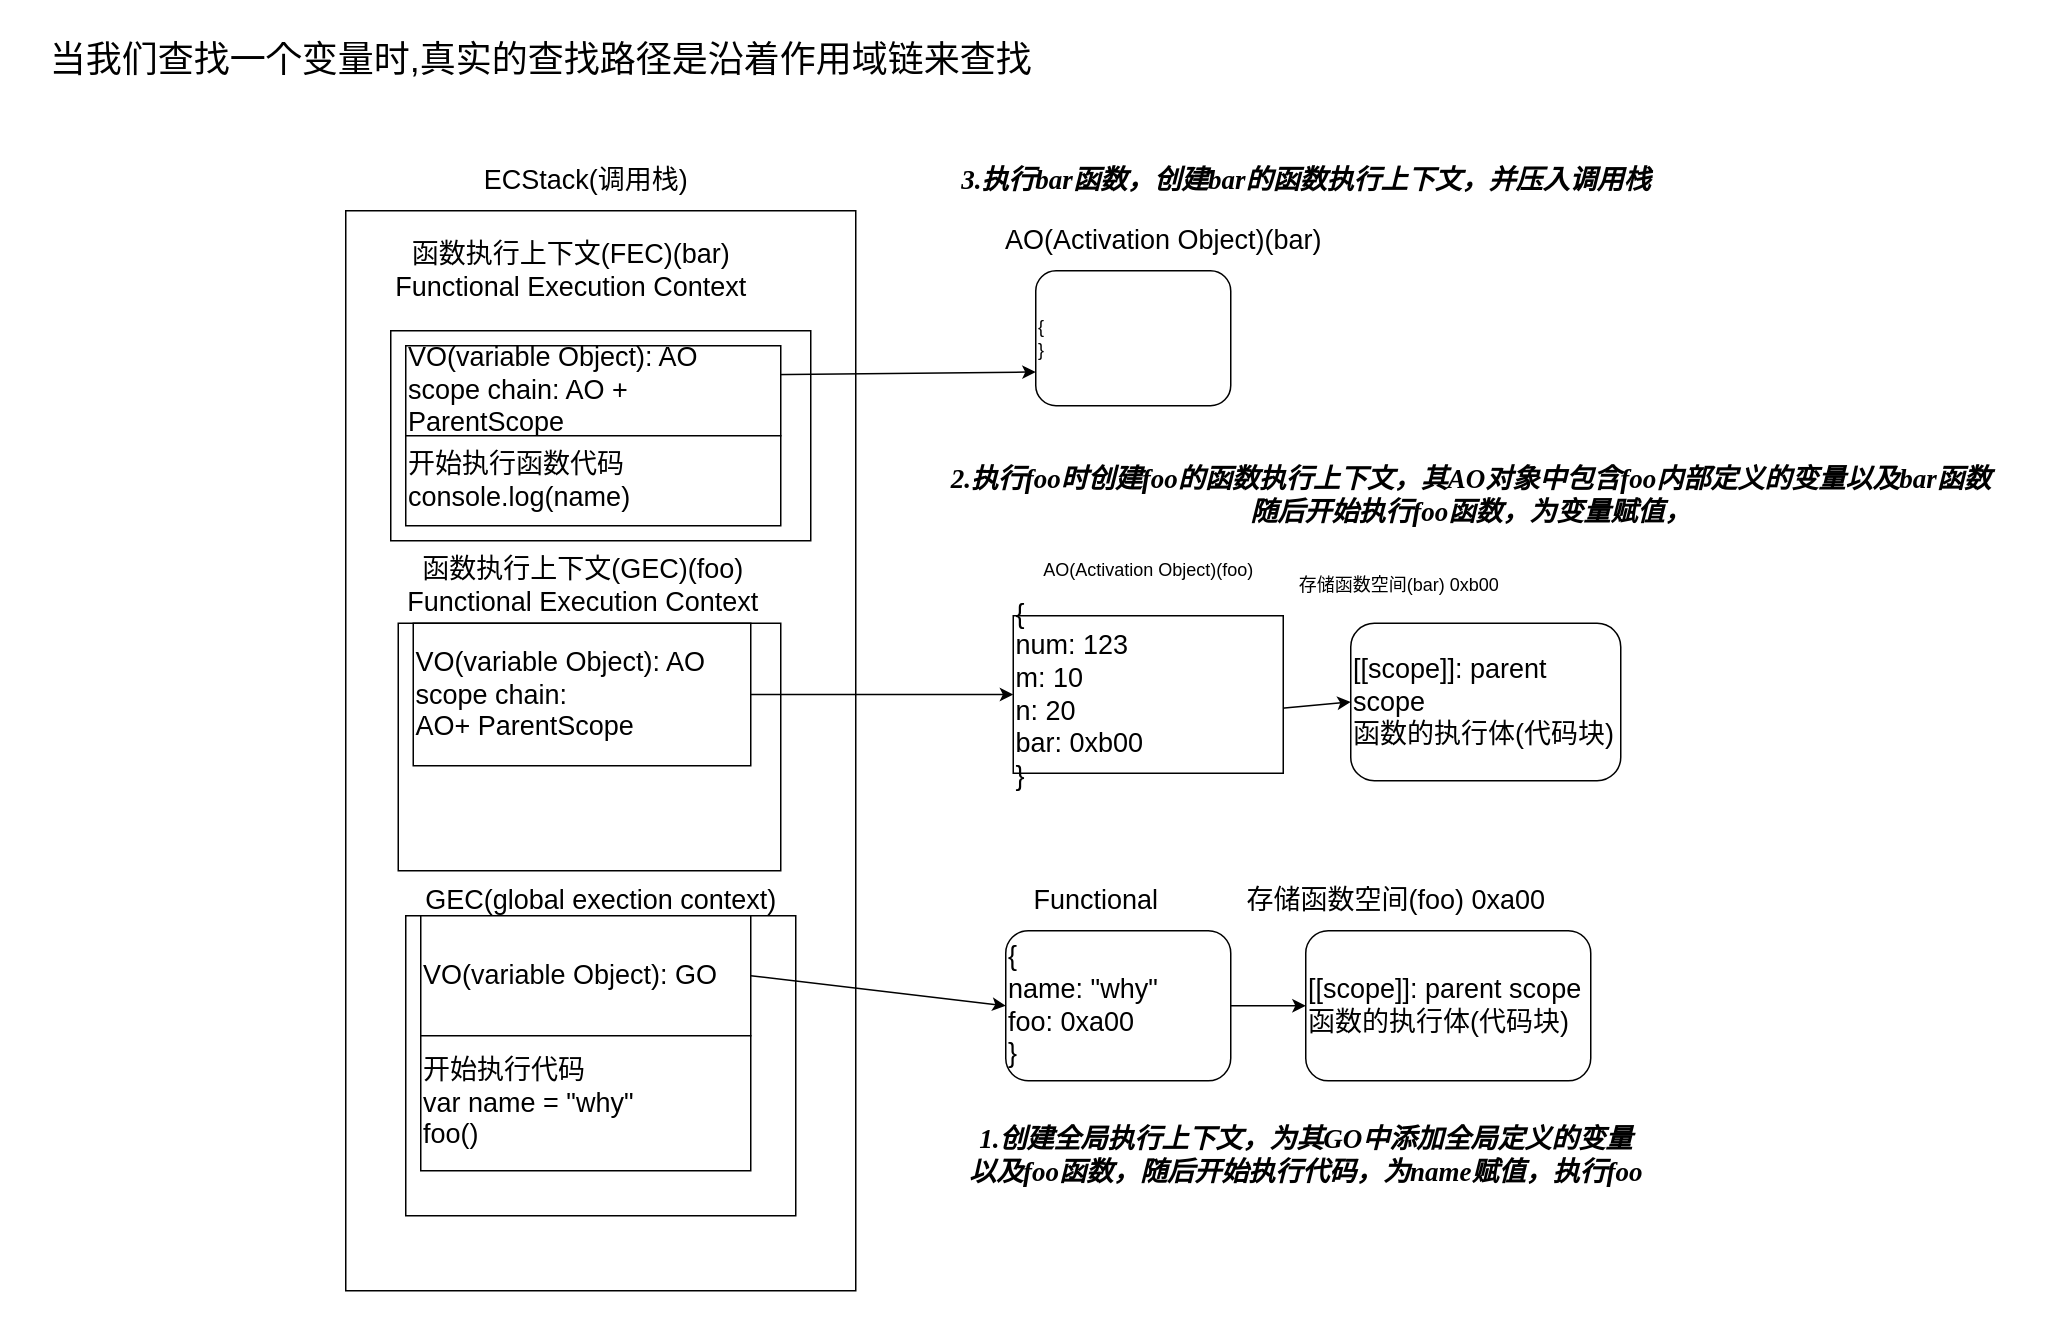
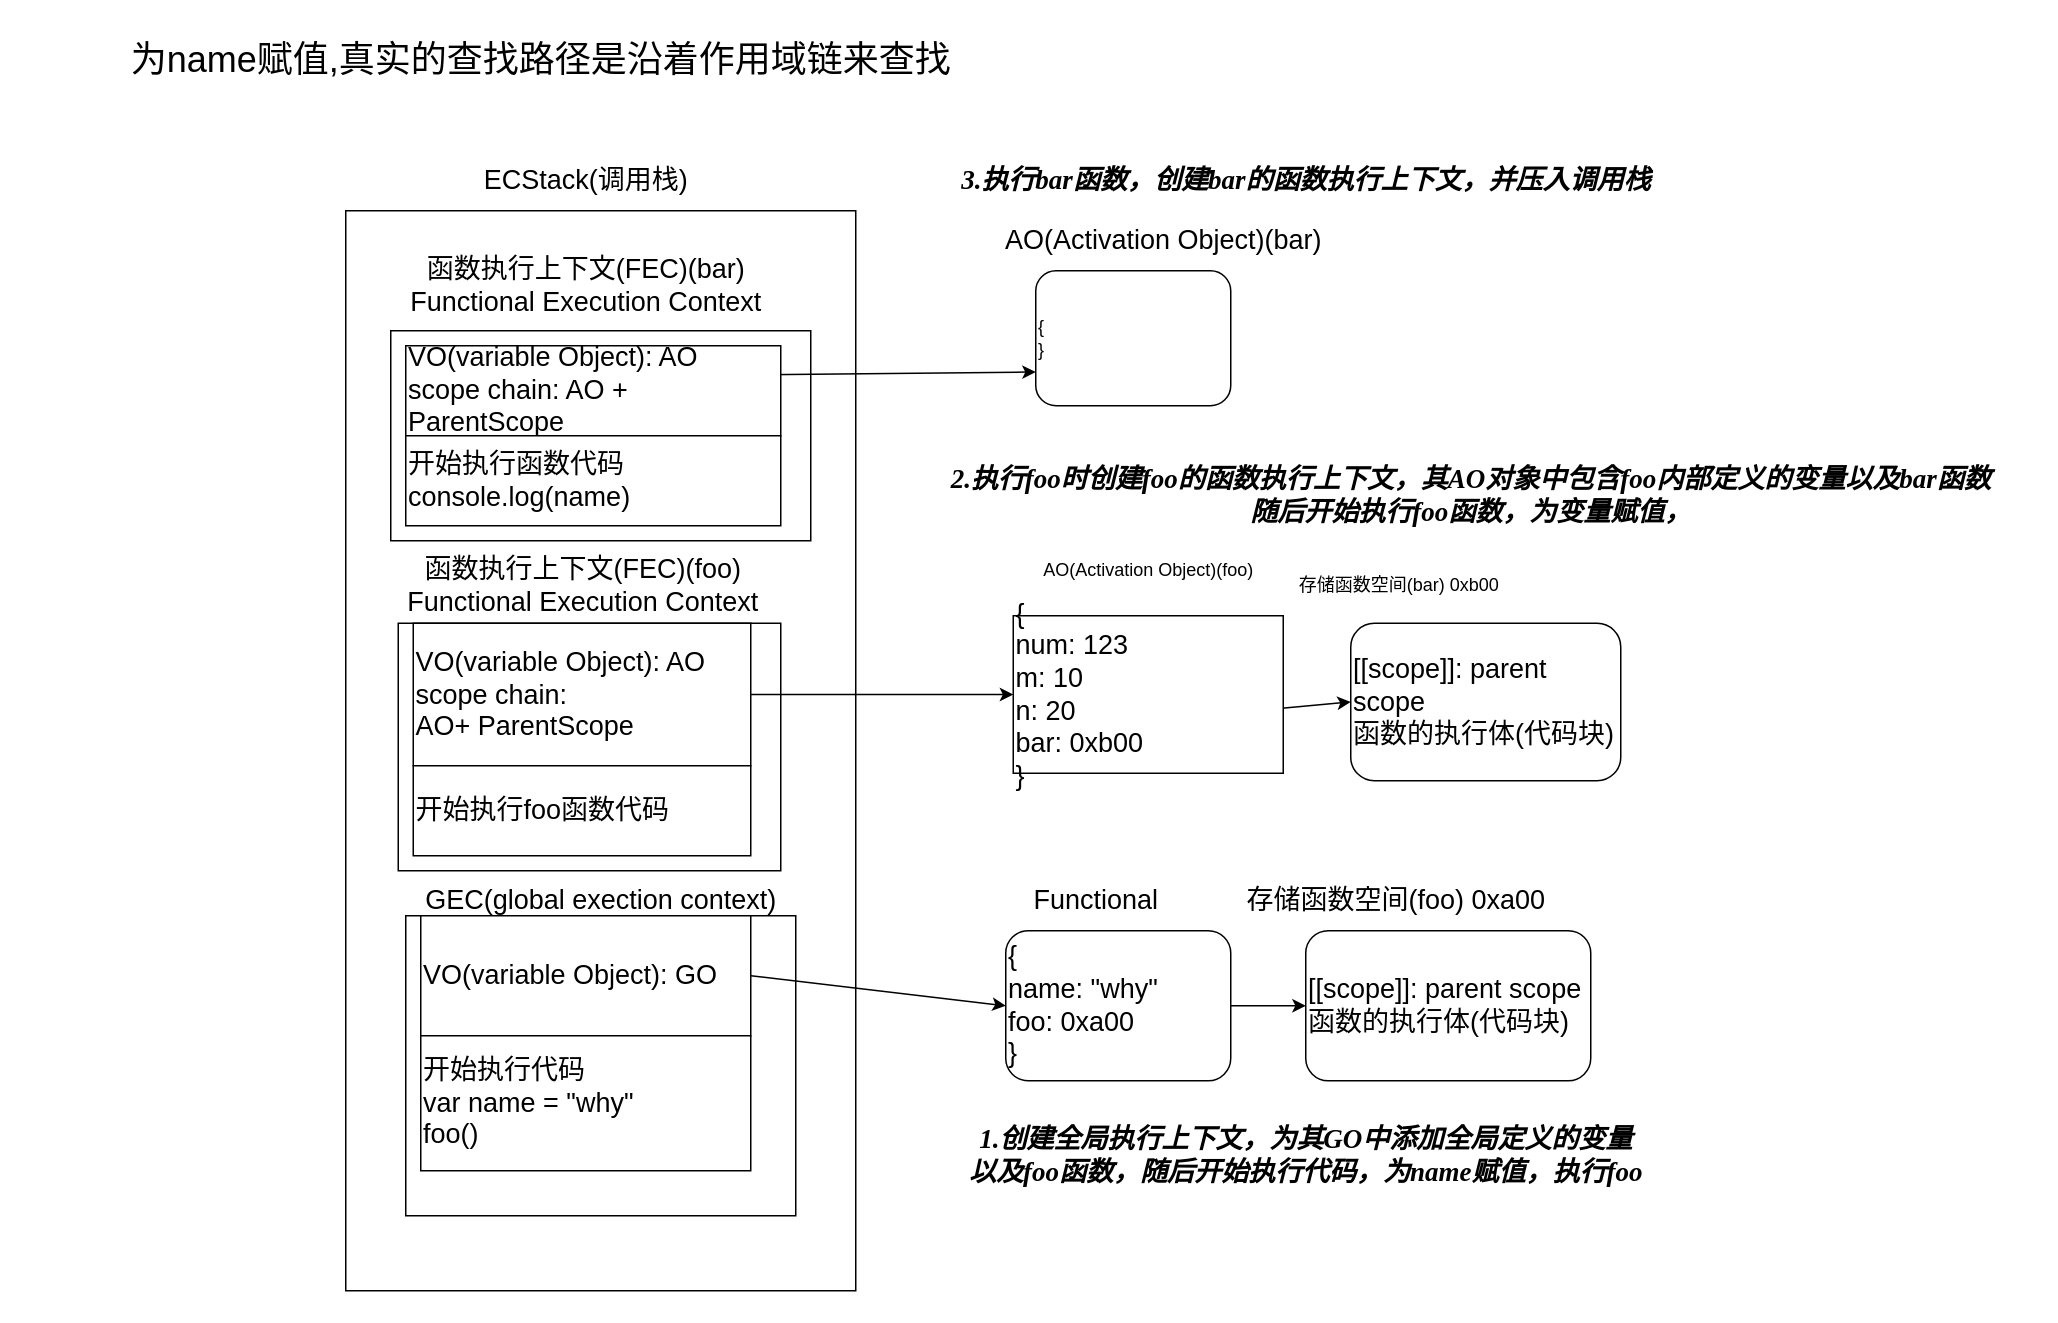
  <mxCell id="0" />
  <mxCell id="1" parent="0" />
  <mxCell id="2" value="" style="rounded=0;whiteSpace=wrap;html=1;" parent="1" vertex="1"><mxGeometry x="230" y="140" width="340" height="720" as="geometry" /></mxCell>
  <mxCell id="3" value="&lt;font style=&quot;font-size: 18px;&quot;&gt;ECStack(调用栈)&lt;/font&gt;" style="text;html=1;align=center;verticalAlign=middle;resizable=0;points=[];autosize=1;strokeColor=none;" parent="1" vertex="1"><mxGeometry x="310" y="100" width="160" height="40" as="geometry" /></mxCell>
  <mxCell id="4" value="" style="rounded=0;whiteSpace=wrap;html=1;" parent="1" vertex="1"><mxGeometry x="270" y="610" width="260" height="200" as="geometry" /></mxCell>
  <mxCell id="5" value="&lt;font style=&quot;font-size: 18px;&quot;&gt;GEC(global exection context)&lt;/font&gt;" style="text;html=1;align=center;verticalAlign=middle;resizable=0;points=[];autosize=1;strokeColor=none;" parent="1" vertex="1"><mxGeometry x="270" y="580" width="260" height="40" as="geometry" /></mxCell>
  <mxCell id="6" style="edgeStyle=none;html=1;exitX=1;exitY=0.5;exitDx=0;exitDy=0;entryX=0;entryY=0.5;entryDx=0;entryDy=0;" parent="1" source="8" target="10" edge="1"><mxGeometry relative="1" as="geometry" /></mxCell>
  <mxCell id="7" style="edgeStyle=none;html=1;exitX=1;exitY=1;exitDx=0;exitDy=0;" edge="1" parent="1" source="8" target="9"><mxGeometry relative="1" as="geometry" /></mxCell>
  <mxCell id="8" value="&lt;font style=&quot;font-size: 18px;&quot;&gt;VO(variable Object): GO&lt;/font&gt;" style="rounded=0;whiteSpace=wrap;html=1;align=left;" parent="1" vertex="1"><mxGeometry x="280" y="610" width="220" height="80" as="geometry" /></mxCell>
  <mxCell id="9" value="&lt;font style=&quot;font-size: 18px;&quot;&gt;开始执行代码&lt;br&gt;var name = &quot;why&quot;&lt;br&gt;foo()&lt;/font&gt;" style="rounded=0;whiteSpace=wrap;html=1;align=left;" parent="1" vertex="1"><mxGeometry x="280" y="690" width="220" height="90" as="geometry" /></mxCell>
  <mxCell id="10" value="&lt;font style=&quot;font-size: 18px;&quot;&gt;{&lt;br&gt;name: &quot;why&quot;&lt;br&gt;foo: 0xa00&lt;br&gt;}&lt;/font&gt;" style="rounded=1;whiteSpace=wrap;html=1;align=left;" parent="1" vertex="1"><mxGeometry x="670" y="620" width="150" height="100" as="geometry" /></mxCell>
  <mxCell id="11" value="&lt;font style=&quot;font-size: 18px;&quot;&gt;Functional&lt;/font&gt;" style="text;html=1;align=center;verticalAlign=middle;resizable=0;points=[];autosize=1;strokeColor=none;" parent="1" vertex="1"><mxGeometry x="665" y="580" width="130" height="40" as="geometry" /></mxCell>
  <mxCell id="12" value="&lt;font style=&quot;font-size: 18px;&quot;&gt;[[scope]]: parent scope&lt;br&gt;函数的执行体(代码块)&lt;/font&gt;" style="rounded=1;whiteSpace=wrap;html=1;align=left;" parent="1" vertex="1"><mxGeometry x="870" y="620" width="190" height="100" as="geometry" /></mxCell>
  <mxCell id="13" value="&lt;font style=&quot;font-size: 18px;&quot;&gt;存储函数空间(foo) 0xa00&lt;/font&gt;" style="text;html=1;align=center;verticalAlign=middle;resizable=0;points=[];autosize=1;strokeColor=none;" parent="1" vertex="1"><mxGeometry x="820" y="580" width="220" height="40" as="geometry" /></mxCell>
  <mxCell id="14" value="" style="endArrow=classic;html=1;entryX=0;entryY=0.5;entryDx=0;entryDy=0;" parent="1" source="10" target="12" edge="1"><mxGeometry width="50" height="50" relative="1" as="geometry"><mxPoint x="765" y="720" as="sourcePoint" /><mxPoint x="730" y="789" as="targetPoint" /><Array as="points" /></mxGeometry></mxCell>
  <mxCell id="15" value="" style="rounded=0;whiteSpace=wrap;html=1;" parent="1" vertex="1"><mxGeometry x="265" y="415" width="255" height="165" as="geometry" /></mxCell>
- <mxCell id="16" value="&lt;font style=&quot;font-size: 18px;&quot;&gt;函数执行上下文(GEC)(foo)&lt;br&gt;Functional Execution Context&lt;/font&gt;" style="text;html=1;align=center;verticalAlign=middle;resizable=0;points=[];autosize=1;strokeColor=none;" parent="1" vertex="1"><mxGeometry x="257.5" y="360" width="260" height="60" as="geometry" /></mxCell>
+ <mxCell id="16" value="&lt;font style=&quot;font-size: 18px;&quot;&gt;函数执行上下文(FEC)(foo)&lt;br&gt;Functional Execution Context&lt;/font&gt;" style="text;html=1;align=center;verticalAlign=middle;resizable=0;points=[];autosize=1;strokeColor=none;" parent="1" vertex="1"><mxGeometry x="257.5" y="360" width="260" height="60" as="geometry" /></mxCell>
  <mxCell id="17" style="edgeStyle=none;html=1;exitX=1;exitY=0.5;exitDx=0;exitDy=0;" parent="1" source="18" target="20" edge="1"><mxGeometry relative="1" as="geometry" /></mxCell>
  <mxCell id="18" value="&lt;font style=&quot;font-size: 18px;&quot;&gt;VO(variable Object): AO&lt;br&gt;scope chain: AO+&amp;nbsp;ParentScope&lt;/font&gt;" style="rounded=0;whiteSpace=wrap;html=1;align=left;" parent="1" vertex="1"><mxGeometry x="275" y="415" width="225" height="95" as="geometry" /></mxCell>
  <mxCell id="19" style="edgeStyle=none;html=1;exitX=0.995;exitY=0.587;exitDx=0;exitDy=0;entryX=0;entryY=0.5;entryDx=0;entryDy=0;exitPerimeter=0;" parent="1" source="20" target="24" edge="1"><mxGeometry relative="1" as="geometry" /></mxCell>
  <mxCell id="20" value="&lt;font style=&quot;font-size: 18px;&quot;&gt;{&lt;br&gt;num: 123&lt;br&gt;m: 10&lt;br&gt;n: 20&lt;br&gt;bar: 0xb00&lt;br&gt;}&lt;/font&gt;" style="whiteSpace=wrap;html=1;align=left;rounded=0;" parent="1" vertex="1"><mxGeometry x="675" y="410" width="180" height="105" as="geometry" /></mxCell>
  <mxCell id="21" value="AO(Activation Object)(foo)" style="text;html=1;align=center;verticalAlign=middle;resizable=0;points=[];autosize=1;strokeColor=none;" parent="1" vertex="1"><mxGeometry x="685" y="370" width="160" height="20" as="geometry" /></mxCell>
- <mxCell id="23" value="&lt;font style=&quot;font-size: 24px;&quot;&gt;当我们查找一个变量时,真实的查找路径是沿着作用域链来查找&lt;/font&gt;" style="text;html=1;align=center;verticalAlign=middle;resizable=0;points=[];autosize=1;strokeColor=none;" parent="1" vertex="1"><mxGeometry x="20" y="20" width="680" height="40" as="geometry" /></mxCell>
+ <mxCell id="22" value="&lt;font style=&quot;font-size: 18px;&quot;&gt;开始执行foo函数代码&lt;/font&gt;" style="rounded=0;whiteSpace=wrap;html=1;align=left;" parent="1" vertex="1"><mxGeometry x="275" y="510" width="225" height="60" as="geometry" /></mxCell>
+ <mxCell id="23" value="&lt;font style=&quot;font-size: 24px;&quot;&gt;为name赋值,真实的查找路径是沿着作用域链来查找&lt;/font&gt;" style="text;html=1;align=center;verticalAlign=middle;resizable=0;points=[];autosize=1;strokeColor=none;" parent="1" vertex="1"><mxGeometry x="20" y="20" width="680" height="40" as="geometry" /></mxCell>
  <mxCell id="24" value="&lt;font style=&quot;font-size: 18px;&quot;&gt;[[scope]]: parent scope&lt;br&gt;函数的执行体(代码块)&lt;/font&gt;" style="rounded=1;whiteSpace=wrap;html=1;align=left;" parent="1" vertex="1"><mxGeometry x="900" y="415" width="180" height="105" as="geometry" /></mxCell>
  <mxCell id="25" value="存储函数空间(bar) 0xb00" style="text;html=1;align=center;verticalAlign=middle;resizable=0;points=[];autosize=1;strokeColor=none;" parent="1" vertex="1"><mxGeometry x="857" y="380" width="150" height="20" as="geometry" /></mxCell>
  <mxCell id="26" value="" style="rounded=0;whiteSpace=wrap;html=1;" parent="1" vertex="1"><mxGeometry x="260" y="220" width="280" height="140" as="geometry" /></mxCell>
- <mxCell id="27" value="&lt;font style=&quot;font-size: 18px;&quot;&gt;函数执行上下文(FEC)(bar)&lt;br&gt;Functional Execution Context&lt;/font&gt;" style="text;html=1;align=center;verticalAlign=middle;resizable=0;points=[];autosize=1;strokeColor=none;" parent="1" vertex="1"><mxGeometry x="250" y="150" width="260" height="60" as="geometry" /></mxCell>
+ <mxCell id="27" value="&lt;font style=&quot;font-size: 18px;&quot;&gt;函数执行上下文(FEC)(bar)&lt;br&gt;Functional Execution Context&lt;/font&gt;" style="text;html=1;align=center;verticalAlign=middle;resizable=0;points=[];autosize=1;strokeColor=none;" parent="1" vertex="1"><mxGeometry x="260" y="160" width="260" height="60" as="geometry" /></mxCell>
  <mxCell id="28" style="edgeStyle=none;html=1;entryX=0;entryY=0.75;entryDx=0;entryDy=0;" parent="1" target="32" edge="1"><mxGeometry relative="1" as="geometry"><mxPoint x="445" y="250" as="sourcePoint" /></mxGeometry></mxCell>
  <mxCell id="29" style="edgeStyle=none;html=1;exitX=0.75;exitY=1;exitDx=0;exitDy=0;entryX=0.75;entryY=0;entryDx=0;entryDy=0;fontSize=18;" edge="1" parent="1" source="30" target="31"><mxGeometry relative="1" as="geometry" /></mxCell>
  <mxCell id="30" value="&lt;font style=&quot;font-size: 18px;&quot;&gt;VO(variable Object): AO&lt;br&gt;scope chain: AO + ParentScope&lt;/font&gt;" style="rounded=0;whiteSpace=wrap;html=1;align=left;" parent="1" vertex="1"><mxGeometry x="270" y="230" width="250" height="60" as="geometry" /></mxCell>
  <mxCell id="31" value="&lt;font style=&quot;font-size: 18px;&quot;&gt;开始执行函数代码&lt;br&gt;console.log(name)&lt;/font&gt;" style="rounded=0;whiteSpace=wrap;html=1;align=left;" parent="1" vertex="1"><mxGeometry x="270" y="290" width="250" height="60" as="geometry" /></mxCell>
  <mxCell id="32" value="{&lt;br&gt;}" style="rounded=1;whiteSpace=wrap;html=1;align=left;" parent="1" vertex="1"><mxGeometry x="690" y="180" width="130" height="90" as="geometry" /></mxCell>
  <mxCell id="33" value="&lt;font style=&quot;font-size: 18px;&quot;&gt;AO(Activation Object)(bar)&lt;/font&gt;" style="text;html=1;align=center;verticalAlign=middle;resizable=0;points=[];autosize=1;strokeColor=none;" parent="1" vertex="1"><mxGeometry x="660" y="140" width="230" height="40" as="geometry" /></mxCell>
  <mxCell id="34" value="&lt;i&gt;&lt;font face=&quot;Comic Sans MS&quot;&gt;&lt;b&gt;1.创建全局执行上下文，为其GO中添加全局定义的变量&lt;br&gt;以及foo函数，随后开始执行代码，为name赋值，执行foo&lt;br&gt;&lt;/b&gt;&lt;/font&gt;&lt;/i&gt;" style="text;html=1;align=center;verticalAlign=middle;resizable=0;points=[];autosize=1;strokeColor=none;fillColor=none;fontSize=18;" vertex="1" parent="1"><mxGeometry x="630" y="740" width="480" height="60" as="geometry" /></mxCell>
  <mxCell id="35" value="&lt;i&gt;&lt;font face=&quot;Comic Sans MS&quot;&gt;&lt;b&gt;2.执行foo时创建foo的函数执行上下文，其AO对象中包含foo内部定义的变量以及bar函数&lt;br&gt;随后开始执行foo函数，为变量赋值，&lt;br&gt;&lt;/b&gt;&lt;/font&gt;&lt;/i&gt;" style="text;html=1;align=center;verticalAlign=middle;resizable=0;points=[];autosize=1;strokeColor=none;fillColor=none;fontSize=18;" vertex="1" parent="1"><mxGeometry x="610" y="300" width="740" height="60" as="geometry" /></mxCell>
  <mxCell id="36" value="&lt;i&gt;&lt;font face=&quot;Comic Sans MS&quot;&gt;&lt;b&gt;3.执行bar函数，创建bar的函数执行上下文，并压入调用栈&lt;br&gt;&lt;/b&gt;&lt;/font&gt;&lt;/i&gt;" style="text;html=1;align=center;verticalAlign=middle;resizable=0;points=[];autosize=1;strokeColor=none;fillColor=none;fontSize=18;" vertex="1" parent="1"><mxGeometry x="620" y="100" width="500" height="40" as="geometry" /></mxCell>
